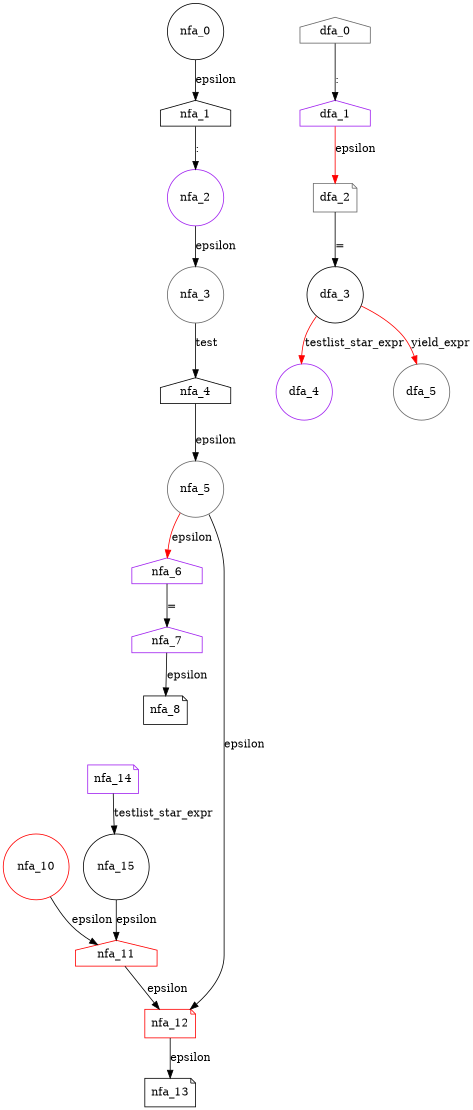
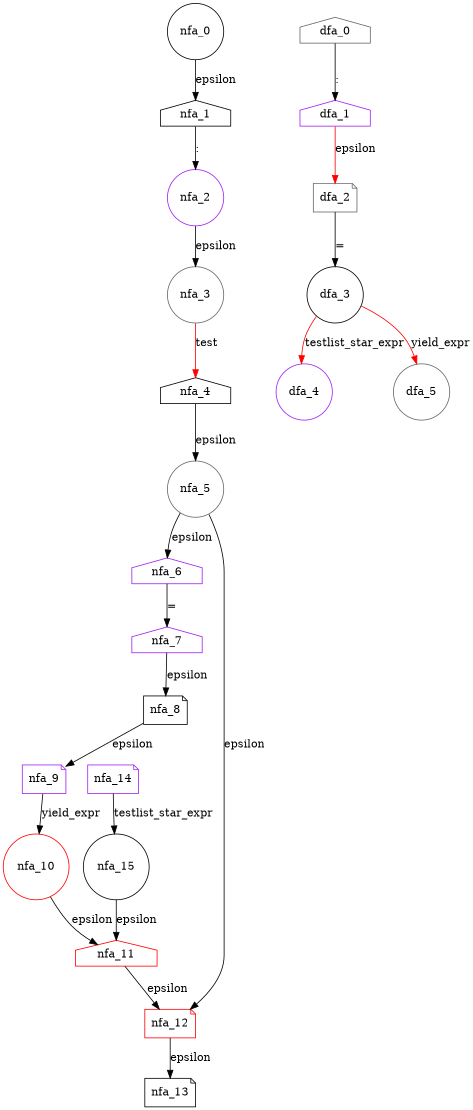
  digraph {
    node [color=black shape=circle]
    nfa_0
    nfa_1 [shape=house]
    nfa_2 [color=purple]
    nfa_3 [color=gray40]
    nfa_4 [shape=house]
    nfa_5 [color=gray40]
    nfa_6 [color=purple shape=house]
    nfa_12 [color=red shape=note]
    nfa_7 [color=purple shape=house]
    nfa_8 [shape=note]
+   nfa_9 [color=purple shape=note]
    nfa_14 [color=purple shape=note]
    nfa_10 [color=red]
    nfa_11 [color=red shape=house]
    nfa_13 [shape=note]
    nfa_15
    dfa_0 [color=gray40 shape=house]
    dfa_1 [color=purple shape=house]
    dfa_2 [color=gray40 shape=note]
    dfa_3
    dfa_4 [color=purple]
    dfa_5 [color=gray40]
    subgraph sub_1 {
      nfa_0
      nfa_1
      nfa_2
      nfa_3
      nfa_4
      nfa_5
      nfa_6
      nfa_12
      nfa_7
      nfa_8
+     nfa_9
      nfa_14
      nfa_10
      nfa_11
      nfa_13
      nfa_15
    }
    subgraph sub_2 {
      dfa_0
      dfa_1
      dfa_2
      dfa_3
      dfa_4
      dfa_5
    }
    nfa_0 -> nfa_1 [label=epsilon]
    nfa_1 -> nfa_2 [label=":"]
    nfa_2 -> nfa_3 [label=epsilon]
-   nfa_3 -> nfa_4 [label=test]
+   nfa_3 -> nfa_4 [label=test color=red]
    nfa_4 -> nfa_5 [label=epsilon]
-   nfa_5 -> nfa_6 [label=epsilon color=red]
+   nfa_5 -> nfa_6 [label=epsilon]
    nfa_5 -> nfa_12 [label=epsilon]
    nfa_6 -> nfa_7 [label="="]
    nfa_12 -> nfa_13 [label=epsilon]
    nfa_7 -> nfa_8 [label=epsilon]
+   nfa_8 -> nfa_9 [label=epsilon]
+   nfa_9 -> nfa_10 [label=yield_expr]
    nfa_14 -> nfa_15 [label=testlist_star_expr]
    nfa_10 -> nfa_11 [label=epsilon]
    nfa_11 -> nfa_12 [label=epsilon]
    nfa_15 -> nfa_11 [label=epsilon]
    dfa_0 -> dfa_1 [label=":"]
    dfa_1 -> dfa_2 [color=red label=epsilon]
    dfa_2 -> dfa_3 [label="="]
    dfa_3 -> dfa_4 [color=red label=testlist_star_expr]
    dfa_3 -> dfa_5 [color=red label=yield_expr]
  }
